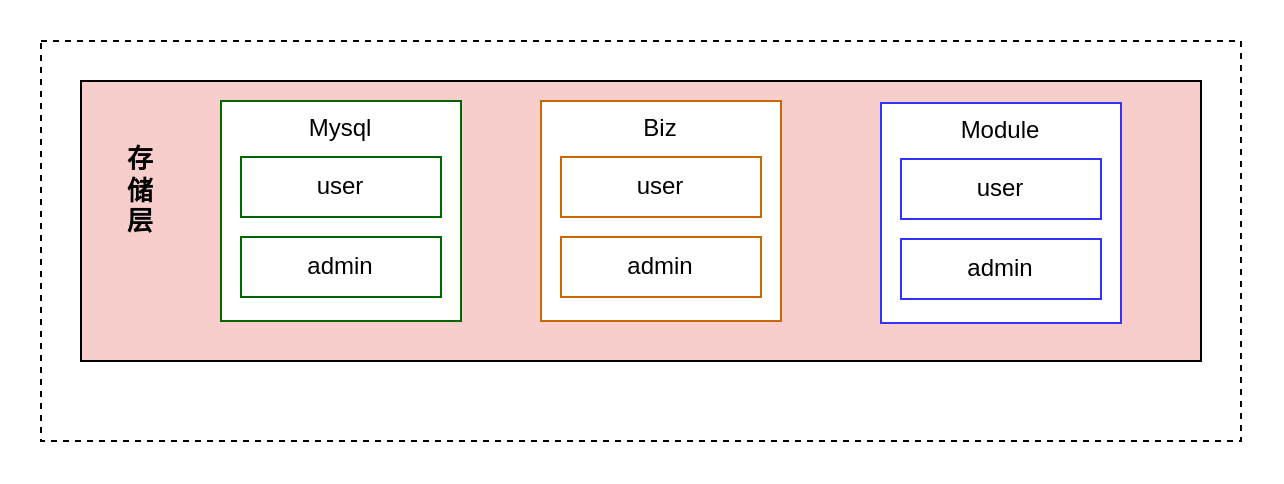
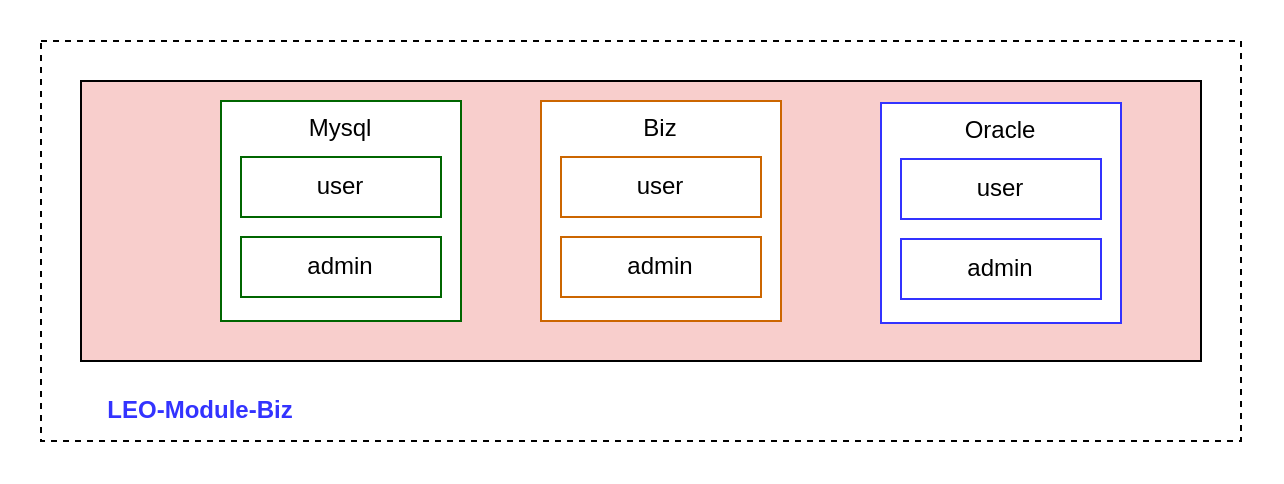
  <mxCell id="0" />
  <mxCell id="1" parent="0" />
  <mxCell id="2" value="" style="rounded=0;whiteSpace=wrap;html=1;dashed=1;" vertex="1" parent="1"><mxGeometry x="20" y="20" width="600" height="200" as="geometry" /></mxCell>
  <mxCell id="3" value="" style="rounded=0;whiteSpace=wrap;html=1;fillColor=#F8CECC;" vertex="1" parent="1"><mxGeometry x="40" y="40" width="560" height="140" as="geometry" /></mxCell>
- <mxCell id="4" value="&lt;font style=&quot;font-size: 13px;&quot;&gt;&lt;b&gt;存&lt;br&gt;储&lt;br&gt;层&lt;/b&gt;&lt;/font&gt;" style="text;html=1;align=center;verticalAlign=middle;whiteSpace=wrap;rounded=0;" vertex="1" parent="1"><mxGeometry x="40" y="80" width="60" height="30" as="geometry" /></mxCell>
  <mxCell id="5" value="" style="rounded=0;whiteSpace=wrap;html=1;strokeColor=#006600;" vertex="1" parent="1"><mxGeometry x="110" y="50" width="120" height="110" as="geometry" /></mxCell>
  <mxCell id="6" value="user" style="rounded=0;whiteSpace=wrap;html=1;strokeColor=#006600;" vertex="1" parent="1"><mxGeometry x="120" y="78" width="100" height="30" as="geometry" /></mxCell>
  <mxCell id="7" value="admin" style="rounded=0;whiteSpace=wrap;html=1;strokeColor=#006600;" vertex="1" parent="1"><mxGeometry x="120" y="118" width="100" height="30" as="geometry" /></mxCell>
  <mxCell id="8" value="Mysql" style="text;html=1;align=center;verticalAlign=middle;whiteSpace=wrap;rounded=0;" vertex="1" parent="1"><mxGeometry x="140" y="49" width="60" height="30" as="geometry" /></mxCell>
  <mxCell id="9" value="" style="rounded=0;whiteSpace=wrap;html=1;strokeColor=#CC6600;" vertex="1" parent="1"><mxGeometry x="270" y="50" width="120" height="110" as="geometry" /></mxCell>
  <mxCell id="10" value="user" style="rounded=0;whiteSpace=wrap;html=1;strokeColor=#CC6600;" vertex="1" parent="1"><mxGeometry x="280" y="78" width="100" height="30" as="geometry" /></mxCell>
  <mxCell id="11" value="admin" style="rounded=0;whiteSpace=wrap;html=1;strokeColor=#CC6600;" vertex="1" parent="1"><mxGeometry x="280" y="118" width="100" height="30" as="geometry" /></mxCell>
  <mxCell id="12" value="Biz" style="text;html=1;align=center;verticalAlign=middle;whiteSpace=wrap;rounded=0;" vertex="1" parent="1"><mxGeometry x="300" y="49" width="60" height="30" as="geometry" /></mxCell>
  <mxCell id="13" value="" style="rounded=0;whiteSpace=wrap;html=1;strokeColor=#3333FF;" vertex="1" parent="1"><mxGeometry x="440" y="51" width="120" height="110" as="geometry" /></mxCell>
  <mxCell id="14" value="user" style="rounded=0;whiteSpace=wrap;html=1;strokeColor=#3333FF;" vertex="1" parent="1"><mxGeometry x="450" y="79" width="100" height="30" as="geometry" /></mxCell>
  <mxCell id="15" value="admin" style="rounded=0;whiteSpace=wrap;html=1;strokeColor=#3333FF;" vertex="1" parent="1"><mxGeometry x="450" y="119" width="100" height="30" as="geometry" /></mxCell>
- <mxCell id="16" value="Module" style="text;html=1;align=center;verticalAlign=middle;whiteSpace=wrap;rounded=0;" vertex="1" parent="1"><mxGeometry x="470" y="50" width="60" height="30" as="geometry" /></mxCell>
+ <mxCell id="16" value="Oracle" style="text;html=1;align=center;verticalAlign=middle;whiteSpace=wrap;rounded=0;" vertex="1" parent="1"><mxGeometry x="470" y="50" width="60" height="30" as="geometry" /></mxCell>
+ <mxCell id="17" value="&lt;font color=&quot;#3333ff&quot;&gt;&lt;b&gt;LEO-Module-Biz&lt;/b&gt;&lt;/font&gt;" style="text;html=1;align=center;verticalAlign=middle;whiteSpace=wrap;rounded=0;" vertex="1" parent="1"><mxGeometry x="40" y="190" width="120" height="30" as="geometry" /></mxCell>
